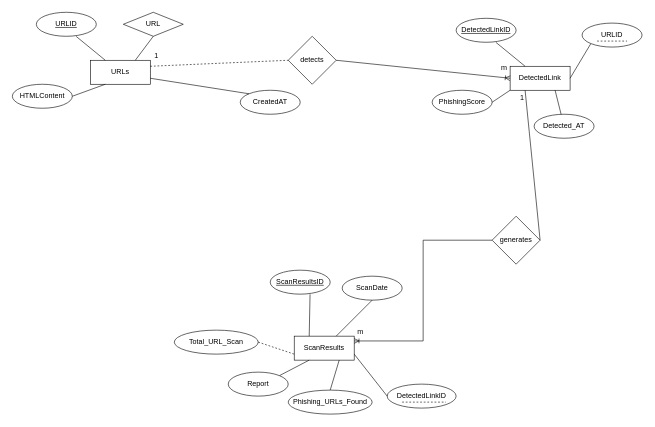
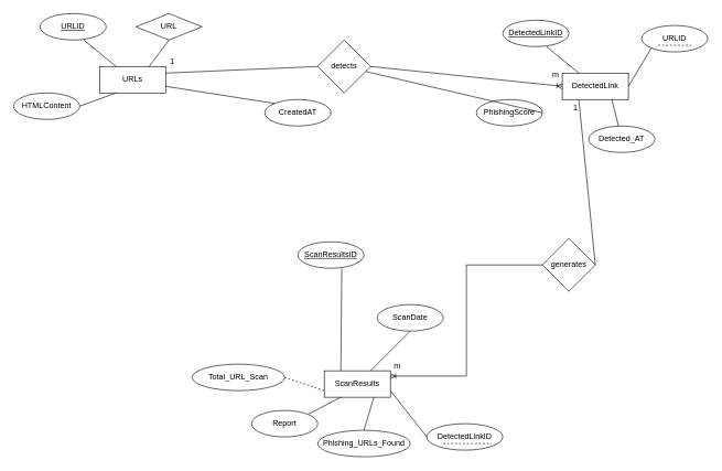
  <mxCell id="0" />
  <mxCell id="1" parent="0" />
  <mxCell id="2" value="URLs" style="whiteSpace=wrap;html=1;align=center;" vertex="1" parent="1"><mxGeometry x="150" y="100" width="100" height="40" as="geometry" /></mxCell>
  <mxCell id="3" value="URLID" style="ellipse;whiteSpace=wrap;html=1;align=center;fontStyle=4;" vertex="1" parent="1"><mxGeometry x="60" y="20" width="100" height="40" as="geometry" /></mxCell>
  <mxCell id="4" value="" style="endArrow=none;html=1;rounded=0;exitX=0.664;exitY=1.005;exitDx=0;exitDy=0;exitPerimeter=0;entryX=0.25;entryY=0;entryDx=0;entryDy=0;" edge="1" parent="1" source="3" target="2"><mxGeometry relative="1" as="geometry"><mxPoint x="120" y="120" as="sourcePoint" /><mxPoint x="280" y="120" as="targetPoint" /></mxGeometry></mxCell>
  <mxCell id="5" value="CreatedAT" style="ellipse;whiteSpace=wrap;html=1;align=center;" vertex="1" parent="1"><mxGeometry x="400" y="150" width="100" height="40" as="geometry" /></mxCell>
  <mxCell id="6" value="HTMLContent" style="ellipse;whiteSpace=wrap;html=1;align=center;" vertex="1" parent="1"><mxGeometry x="20" y="140" width="100" height="40" as="geometry" /></mxCell>
  <mxCell id="7" value="URL" style="rhombus;whiteSpace=wrap;html=1;align=center;" vertex="1" parent="1"><mxGeometry x="205" y="20" width="100" height="40" as="geometry" /></mxCell>
  <mxCell id="8" value="&lt;div style=&quot;text-align: left;&quot;&gt;DetectedLink&lt;/div&gt;" style="whiteSpace=wrap;html=1;align=center;" vertex="1" parent="1"><mxGeometry x="850" y="110" width="100" height="40" as="geometry" /></mxCell>
  <mxCell id="9" value="DetectedLinkID" style="ellipse;whiteSpace=wrap;html=1;align=center;fontStyle=4;" vertex="1" parent="1"><mxGeometry x="760" y="30" width="100" height="40" as="geometry" /></mxCell>
  <mxCell id="10" value="" style="endArrow=none;html=1;rounded=0;exitX=0.664;exitY=1.005;exitDx=0;exitDy=0;exitPerimeter=0;entryX=0.25;entryY=0;entryDx=0;entryDy=0;" edge="1" parent="1" source="9" target="8"><mxGeometry relative="1" as="geometry"><mxPoint x="820" y="130" as="sourcePoint" /><mxPoint x="980" y="130" as="targetPoint" /></mxGeometry></mxCell>
  <mxCell id="11" value="Detected_AT" style="ellipse;whiteSpace=wrap;html=1;align=center;" vertex="1" parent="1"><mxGeometry x="890" y="190" width="100" height="40" as="geometry" /></mxCell>
  <mxCell id="12" value="&lt;div style=&quot;text-align: left;&quot;&gt;PhishingScore&lt;/div&gt;" style="ellipse;whiteSpace=wrap;html=1;align=center;" vertex="1" parent="1"><mxGeometry x="720" y="150" width="100" height="40" as="geometry" /></mxCell>
  <mxCell id="13" value="ScanResults" style="whiteSpace=wrap;html=1;align=center;" vertex="1" parent="1"><mxGeometry x="490" y="560" width="100" height="40" as="geometry" /></mxCell>
- <mxCell id="14" value="ScanResultsID" style="ellipse;whiteSpace=wrap;html=1;align=center;fontStyle=4;" vertex="1" parent="1"><mxGeometry x="450" y="450" width="100" height="40" as="geometry" /></mxCell>
+ <mxCell id="14" value="ScanResultsID" style="ellipse;whiteSpace=wrap;html=1;align=center;fontStyle=4;" vertex="1" parent="1"><mxGeometry x="450" y="365" width="100" height="40" as="geometry" /></mxCell>
  <mxCell id="15" value="" style="endArrow=none;html=1;rounded=0;exitX=0.664;exitY=1.005;exitDx=0;exitDy=0;exitPerimeter=0;entryX=0.25;entryY=0;entryDx=0;entryDy=0;" edge="1" parent="1" source="14" target="13"><mxGeometry relative="1" as="geometry"><mxPoint x="460" y="580" as="sourcePoint" /><mxPoint x="620" y="580" as="targetPoint" /></mxGeometry></mxCell>
  <mxCell id="16" value="Phishing_URLs_Found" style="ellipse;whiteSpace=wrap;html=1;align=center;" vertex="1" parent="1"><mxGeometry x="480" y="650" width="140" height="40" as="geometry" /></mxCell>
  <mxCell id="17" value="Total_URL_Scan" style="ellipse;whiteSpace=wrap;html=1;align=center;" vertex="1" parent="1"><mxGeometry x="290" y="550" width="140" height="40" as="geometry" /></mxCell>
  <mxCell id="18" value="&lt;div style=&quot;text-align: left;&quot;&gt;ScanDate&lt;/div&gt;" style="ellipse;whiteSpace=wrap;html=1;align=center;" vertex="1" parent="1"><mxGeometry x="570" y="460" width="100" height="40" as="geometry" /></mxCell>
  <mxCell id="19" value="" style="endArrow=none;html=1;rounded=0;exitX=1;exitY=0.75;exitDx=0;exitDy=0;entryX=0;entryY=0;entryDx=0;entryDy=0;" edge="1" parent="1" source="2" target="5"><mxGeometry relative="1" as="geometry"><mxPoint x="260" y="220" as="sourcePoint" /><mxPoint x="310" y="160" as="targetPoint" /></mxGeometry></mxCell>
  <mxCell id="20" value="" style="endArrow=none;html=1;rounded=0;entryX=0.5;entryY=1;entryDx=0;entryDy=0;exitX=0.75;exitY=0;exitDx=0;exitDy=0;" edge="1" parent="1" source="2" target="7"><mxGeometry relative="1" as="geometry"><mxPoint x="260" y="220" as="sourcePoint" /><mxPoint x="420" y="220" as="targetPoint" /></mxGeometry></mxCell>
  <mxCell id="21" value="" style="endArrow=none;html=1;rounded=0;entryX=0.25;entryY=1;entryDx=0;entryDy=0;exitX=1;exitY=0.5;exitDx=0;exitDy=0;" edge="1" parent="1" source="6" target="2"><mxGeometry relative="1" as="geometry"><mxPoint x="260" y="220" as="sourcePoint" /><mxPoint x="420" y="220" as="targetPoint" /></mxGeometry></mxCell>
- <mxCell id="22" value="" style="endArrow=none;html=1;rounded=0;entryX=0;entryY=1;entryDx=0;entryDy=0;exitX=1;exitY=0.5;exitDx=0;exitDy=0;" edge="1" parent="1" source="12" target="8"><mxGeometry relative="1" as="geometry"><mxPoint x="650" y="310" as="sourcePoint" /><mxPoint x="810" y="310" as="targetPoint" /></mxGeometry></mxCell>
+ <mxCell id="22" value="" style="endArrow=none;html=1;rounded=0;exitX=1;exitY=0.5;exitDx=0;exitDy=0;" edge="1" parent="1" source="12" target="35"><mxGeometry relative="1" as="geometry"><mxPoint x="650" y="310" as="sourcePoint" /><mxPoint x="810" y="310" as="targetPoint" /></mxGeometry></mxCell>
  <mxCell id="23" value="" style="endArrow=none;html=1;rounded=0;exitX=0.75;exitY=1;exitDx=0;exitDy=0;" edge="1" parent="1" source="8" target="11"><mxGeometry relative="1" as="geometry"><mxPoint x="650" y="310" as="sourcePoint" /><mxPoint x="810" y="310" as="targetPoint" /></mxGeometry></mxCell>
  <mxCell id="24" value="" style="endArrow=none;html=1;rounded=0;entryX=0.5;entryY=1;entryDx=0;entryDy=0;" edge="1" parent="1" source="13" target="18"><mxGeometry relative="1" as="geometry"><mxPoint x="490" y="480" as="sourcePoint" /><mxPoint x="650" y="480" as="targetPoint" /></mxGeometry></mxCell>
  <mxCell id="25" value="" style="endArrow=none;html=1;rounded=0;exitX=1;exitY=0.5;exitDx=0;exitDy=0;entryX=0;entryY=0.75;entryDx=0;entryDy=0;dashed=1;" edge="1" parent="1" source="17" target="13"><mxGeometry relative="1" as="geometry"><mxPoint x="490" y="480" as="sourcePoint" /><mxPoint x="650" y="480" as="targetPoint" /></mxGeometry></mxCell>
  <mxCell id="26" value="" style="endArrow=none;html=1;rounded=0;entryX=0.5;entryY=0;entryDx=0;entryDy=0;exitX=0.75;exitY=1;exitDx=0;exitDy=0;" edge="1" parent="1" source="13" target="16"><mxGeometry relative="1" as="geometry"><mxPoint x="490" y="480" as="sourcePoint" /><mxPoint x="650" y="480" as="targetPoint" /></mxGeometry></mxCell>
  <mxCell id="27" value="" style="endArrow=none;html=1;rounded=0;entryX=0.25;entryY=1;entryDx=0;entryDy=0;exitX=1;exitY=0;exitDx=0;exitDy=0;" edge="1" parent="1" source="28" target="13"><mxGeometry relative="1" as="geometry"><mxPoint x="540" y="670" as="sourcePoint" /><mxPoint x="650" y="700" as="targetPoint" /></mxGeometry></mxCell>
  <mxCell id="28" value="Report" style="ellipse;whiteSpace=wrap;html=1;align=center;" vertex="1" parent="1"><mxGeometry x="380" y="620" width="100" height="40" as="geometry" /></mxCell>
  <mxCell id="29" value="" style="endArrow=none;html=1;rounded=0;entryX=1;entryY=0.5;entryDx=0;entryDy=0;exitX=0;exitY=1;exitDx=0;exitDy=0;" edge="1" parent="1" source="30" target="8"><mxGeometry relative="1" as="geometry"><mxPoint x="1020" y="150" as="sourcePoint" /><mxPoint x="780" y="190" as="targetPoint" /></mxGeometry></mxCell>
  <mxCell id="30" value="URLID" style="ellipse;whiteSpace=wrap;html=1;align=center;" vertex="1" parent="1"><mxGeometry x="970" y="38" width="100" height="40" as="geometry" /></mxCell>
  <mxCell id="31" value="" style="endArrow=none;dashed=1;html=1;rounded=0;exitX=0.25;exitY=0.75;exitDx=0;exitDy=0;exitPerimeter=0;" edge="1" parent="1" source="30"><mxGeometry width="50" height="50" relative="1" as="geometry"><mxPoint x="995" y="108" as="sourcePoint" /><mxPoint x="1045" y="68" as="targetPoint" /></mxGeometry></mxCell>
  <mxCell id="32" value="DetectedLinkID" style="ellipse;whiteSpace=wrap;html=1;align=center;" vertex="1" parent="1"><mxGeometry x="645" y="640" width="115" height="40" as="geometry" /></mxCell>
  <mxCell id="33" value="" style="endArrow=none;html=1;rounded=0;entryX=0;entryY=0.5;entryDx=0;entryDy=0;exitX=1;exitY=0.75;exitDx=0;exitDy=0;" edge="1" parent="1" source="13" target="32"><mxGeometry relative="1" as="geometry"><mxPoint x="480" y="350" as="sourcePoint" /><mxPoint x="640" y="350" as="targetPoint" /></mxGeometry></mxCell>
  <mxCell id="34" value="" style="endArrow=none;dashed=1;html=1;rounded=0;exitX=0.217;exitY=0.75;exitDx=0;exitDy=0;exitPerimeter=0;" edge="1" parent="1" source="32"><mxGeometry width="50" height="50" relative="1" as="geometry"><mxPoint x="705" y="730" as="sourcePoint" /><mxPoint x="743" y="670" as="targetPoint" /></mxGeometry></mxCell>
  <mxCell id="35" value="detects" style="rhombus;whiteSpace=wrap;html=1;" vertex="1" parent="1"><mxGeometry x="480" y="60" width="80" height="80" as="geometry" /></mxCell>
  <mxCell id="36" value="" style="fontSize=12;html=1;endArrow=ERoneToMany;rounded=0;exitX=1;exitY=0.5;exitDx=0;exitDy=0;" edge="1" parent="1" source="35"><mxGeometry width="100" height="100" relative="1" as="geometry"><mxPoint x="750" y="230" as="sourcePoint" /><mxPoint x="850" y="130" as="targetPoint" /></mxGeometry></mxCell>
- <mxCell id="37" value="" style="endArrow=none;html=1;rounded=0;exitX=1;exitY=0.25;exitDx=0;exitDy=0;entryX=0;entryY=0.5;entryDx=0;entryDy=0;dashed=1;" edge="1" parent="1" source="2" target="35"><mxGeometry relative="1" as="geometry"><mxPoint x="470" y="130" as="sourcePoint" /><mxPoint x="480" y="120" as="targetPoint" /></mxGeometry></mxCell>
+ <mxCell id="37" value="" style="endArrow=none;html=1;rounded=0;exitX=1;exitY=0.25;exitDx=0;exitDy=0;entryX=0;entryY=0.5;entryDx=0;entryDy=0;" edge="1" parent="1" source="2" target="35"><mxGeometry relative="1" as="geometry"><mxPoint x="470" y="130" as="sourcePoint" /><mxPoint x="480" y="120" as="targetPoint" /></mxGeometry></mxCell>
  <mxCell id="38" value="m" style="text;html=1;align=center;verticalAlign=middle;resizable=0;points=[];autosize=1;strokeColor=none;fillColor=none;" vertex="1" parent="1"><mxGeometry x="825" y="98" width="30" height="30" as="geometry" /></mxCell>
  <mxCell id="39" value="1" style="text;html=1;align=center;verticalAlign=middle;resizable=0;points=[];autosize=1;strokeColor=none;fillColor=none;" vertex="1" parent="1"><mxGeometry x="245" y="78" width="30" height="30" as="geometry" /></mxCell>
  <mxCell id="40" value="&lt;div style=&quot;text-align: left;&quot;&gt;generates&lt;/div&gt;" style="rhombus;whiteSpace=wrap;html=1;" vertex="1" parent="1"><mxGeometry x="820" y="360" width="80" height="80" as="geometry" /></mxCell>
  <mxCell id="41" value="" style="endArrow=none;html=1;rounded=0;entryX=0.25;entryY=1;entryDx=0;entryDy=0;exitX=1;exitY=0.5;exitDx=0;exitDy=0;" edge="1" parent="1" source="40" target="8"><mxGeometry width="50" height="50" relative="1" as="geometry"><mxPoint x="620" y="410" as="sourcePoint" /><mxPoint x="910" y="160" as="targetPoint" /></mxGeometry></mxCell>
  <mxCell id="42" value="" style="edgeStyle=elbowEdgeStyle;fontSize=12;html=1;endArrow=ERoneToMany;rounded=0;entryX=1;entryY=0;entryDx=0;entryDy=0;exitX=0;exitY=0.5;exitDx=0;exitDy=0;" edge="1" parent="1" source="40"><mxGeometry width="100" height="100" relative="1" as="geometry"><mxPoint x="780" y="428" as="sourcePoint" /><mxPoint x="590" y="568" as="targetPoint" /></mxGeometry></mxCell>
  <mxCell id="43" value="m" style="text;html=1;align=center;verticalAlign=middle;resizable=0;points=[];autosize=1;strokeColor=none;fillColor=none;" vertex="1" parent="1"><mxGeometry x="585" y="538" width="30" height="30" as="geometry" /></mxCell>
  <mxCell id="44" value="1" style="text;html=1;align=center;verticalAlign=middle;resizable=0;points=[];autosize=1;strokeColor=none;fillColor=none;" vertex="1" parent="1"><mxGeometry x="855" y="148" width="30" height="30" as="geometry" /></mxCell>
